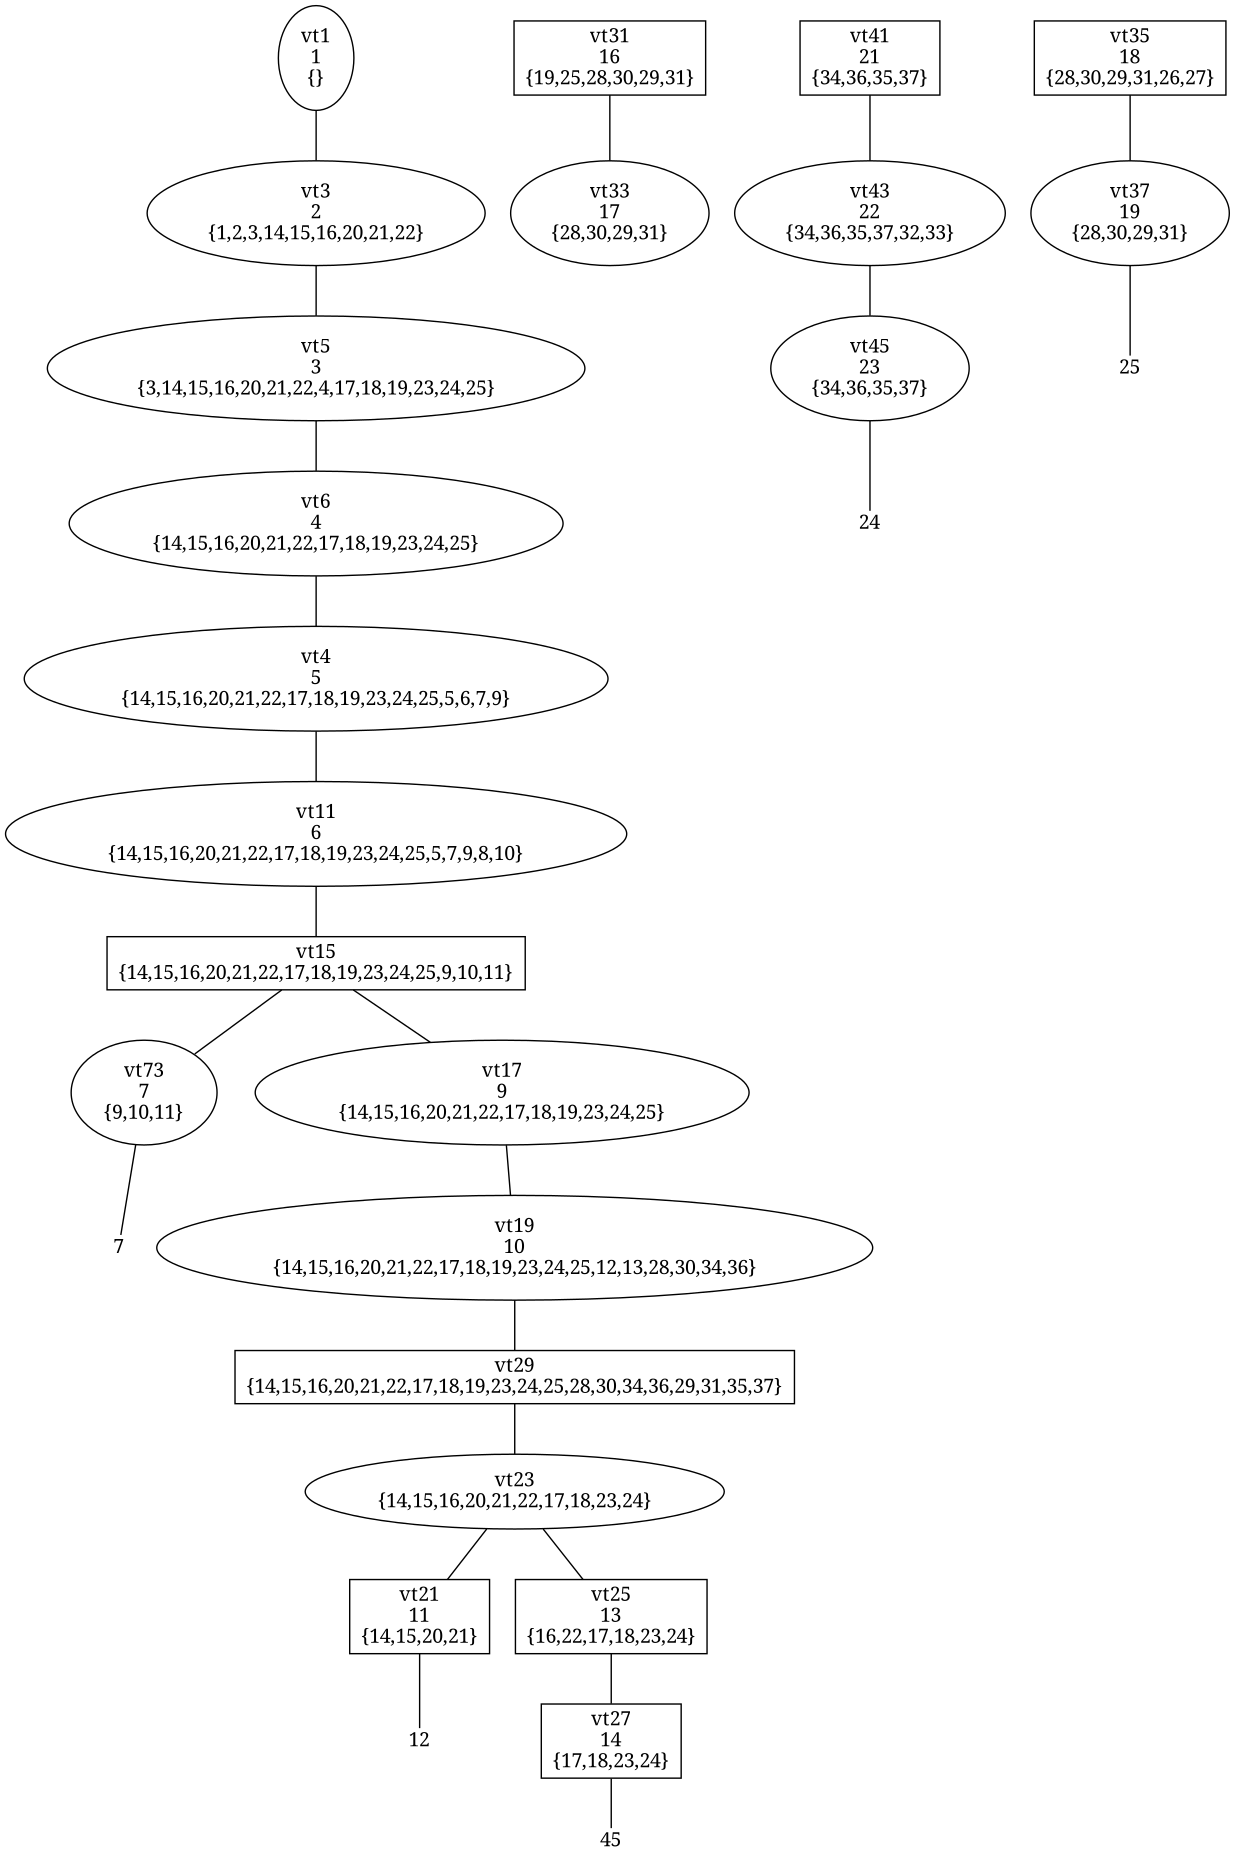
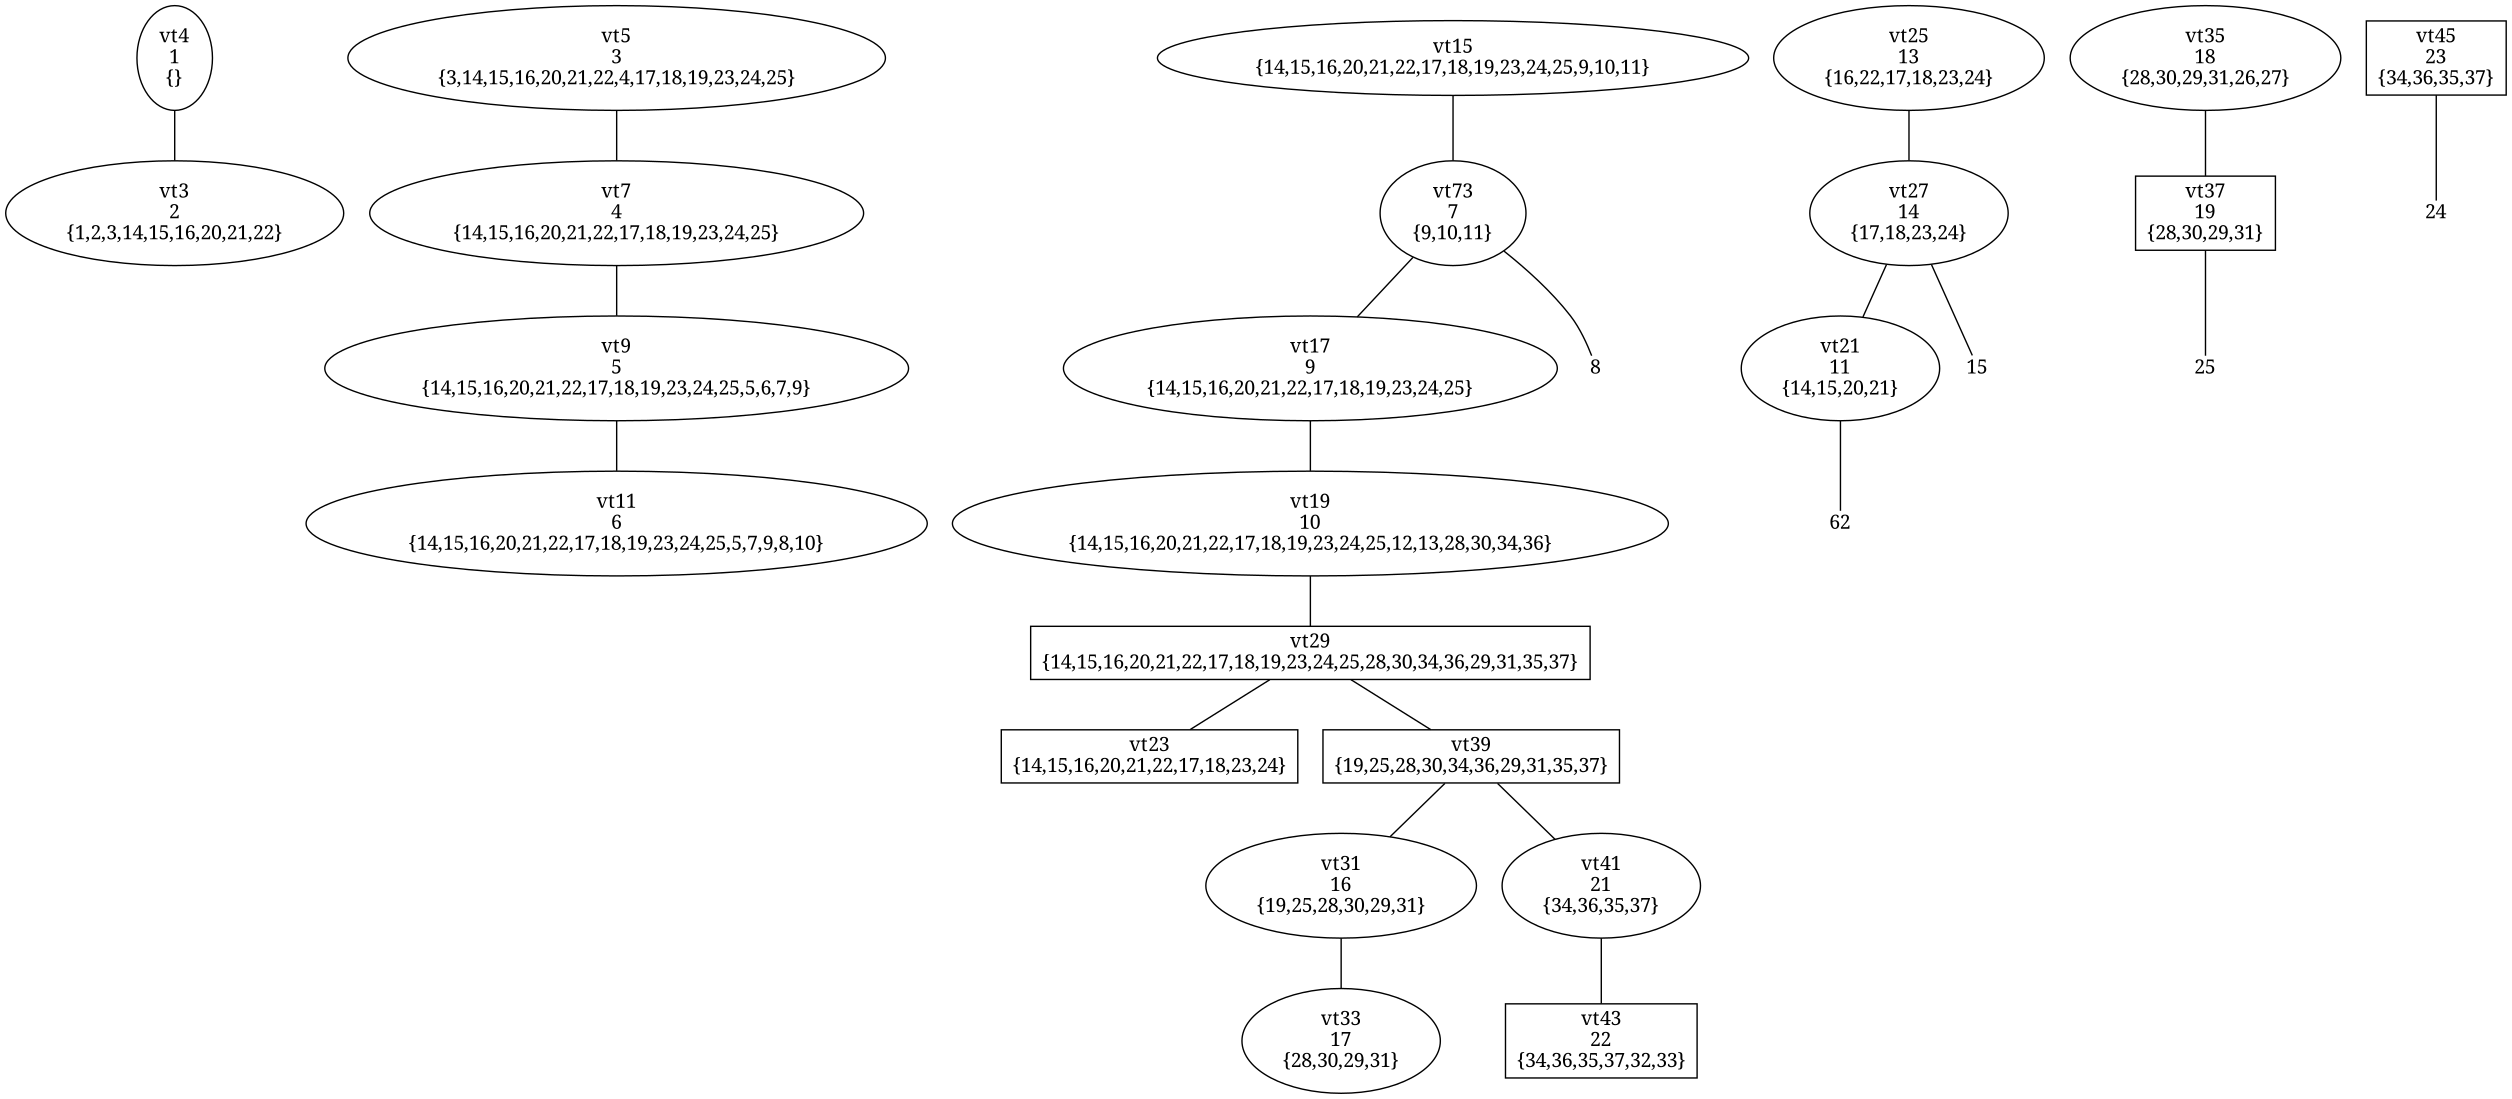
  digraph {
    fontname="Noto Serif"
    node [fontname="Noto Serif" shape=ellipse]
    edge [arrowhead=none fontname="Noto Serif"]
-   n1 [label="vt1\n1\n{}"]
+   n1 [label="vt4\n1\n{}"]
    n2 [label="vt3\n2\n{1,2,3,14,15,16,20,21,22}"]
    n3 [label="vt5\n3\n{3,14,15,16,20,21,22,4,17,18,19,23,24,25}"]
-   n4 [label="vt6\n4\n{14,15,16,20,21,22,17,18,19,23,24,25}"]
-   n5 [label="vt4\n5\n{14,15,16,20,21,22,17,18,19,23,24,25,5,6,7,9}"]
+   n4 [label="vt7\n4\n{14,15,16,20,21,22,17,18,19,23,24,25}"]
+   n5 [label="vt9\n5\n{14,15,16,20,21,22,17,18,19,23,24,25,5,6,7,9}"]
    n6 [label="vt11\n6\n{14,15,16,20,21,22,17,18,19,23,24,25,5,7,9,8,10}"]
-   n7 [label="vt15\n{14,15,16,20,21,22,17,18,19,23,24,25,9,10,11}" shape=box]
+   n7 [label="vt15\n{14,15,16,20,21,22,17,18,19,23,24,25,9,10,11}"]
    n8 [label="vt73\n7\n{9,10,11}"]
    n9 [label="vt17\n9\n{14,15,16,20,21,22,17,18,19,23,24,25}"]
-   n10 [fixedsize=true fontsize=14 height=.25 label=7 shape=plaintext width=.25]
+   n10 [fixedsize=true fontsize=14 height=.25 label=8 shape=plaintext width=.25]
    n11 [label="vt19\n10\n{14,15,16,20,21,22,17,18,19,23,24,25,12,13,28,30,34,36}"]
    n12 [label="vt29\n{14,15,16,20,21,22,17,18,19,23,24,25,28,30,34,36,29,31,35,37}" shape=box]
-   n13 [label="vt23\n{14,15,16,20,21,22,17,18,23,24}"]
-   n15 [label="vt21\n11\n{14,15,20,21}" shape=box]
-   n16 [label="vt25\n13\n{16,22,17,18,23,24}" shape=box]
-   n17 [label="vt31\n16\n{19,25,28,30,29,31}" shape=box]
-   n18 [label="vt41\n21\n{34,36,35,37}" shape=box]
-   n19 [fixedsize=true fontsize=14 height=.25 label=12 shape=plaintext width=.25]
-   n20 [label="vt27\n14\n{17,18,23,24}" shape=box]
-   n21 [fixedsize=true fontsize=14 height=.25 label=45 shape=plaintext width=.25]
+   n13 [label="vt23\n{14,15,16,20,21,22,17,18,23,24}" shape=box]
+   n14 [label="vt39\n{19,25,28,30,34,36,29,31,35,37}" shape=box]
+   n15 [label="vt21\n11\n{14,15,20,21}"]
+   n16 [label="vt25\n13\n{16,22,17,18,23,24}"]
+   n17 [label="vt31\n16\n{19,25,28,30,29,31}"]
+   n18 [label="vt41\n21\n{34,36,35,37}"]
+   n19 [fixedsize=true fontsize=14 height=.25 label=62 shape=plaintext width=.25]
+   n20 [label="vt27\n14\n{17,18,23,24}"]
+   n21 [fixedsize=true fontsize=14 height=.25 label=15 shape=plaintext width=.25]
    n22 [label="vt33\n17\n{28,30,29,31}"]
-   n23 [label="vt43\n22\n{34,36,35,37,32,33}"]
-   n24 [label="vt35\n18\n{28,30,29,31,26,27}" shape=box]
-   n25 [label="vt37\n19\n{28,30,29,31}"]
+   n23 [label="vt43\n22\n{34,36,35,37,32,33}" shape=box]
+   n24 [label="vt35\n18\n{28,30,29,31,26,27}"]
+   n25 [label="vt37\n19\n{28,30,29,31}" shape=box]
    n26 [fixedsize=true fontsize=14 height=.25 label=25 shape=plaintext width=.25]
-   n27 [label="vt45\n23\n{34,36,35,37}"]
+   n27 [label="vt45\n23\n{34,36,35,37}" shape=box]
    n28 [fixedsize=true fontsize=14 height=.25 label=24 shape=plaintext width=.25]
    n1 -> n2
-   n2 -> n3
    n3 -> n4
    n4 -> n5
    n5 -> n6
-   n6 -> n7
    n7 -> n8
-   n7 -> n9
+   n8 -> n9
    n8 -> n10
    n9 -> n11
    n11 -> n12
    n12 -> n13
-   n13 -> n15
-   n13 -> n16
+   n12 -> n14
+   n20 -> n15
+   n14 -> n17
+   n14 -> n18
    n15 -> n19
    n16 -> n20
    n17 -> n22
    n18 -> n23
    n20 -> n21
-   n23 -> n27
    n24 -> n25
    n25 -> n26
    n27 -> n28
  }
